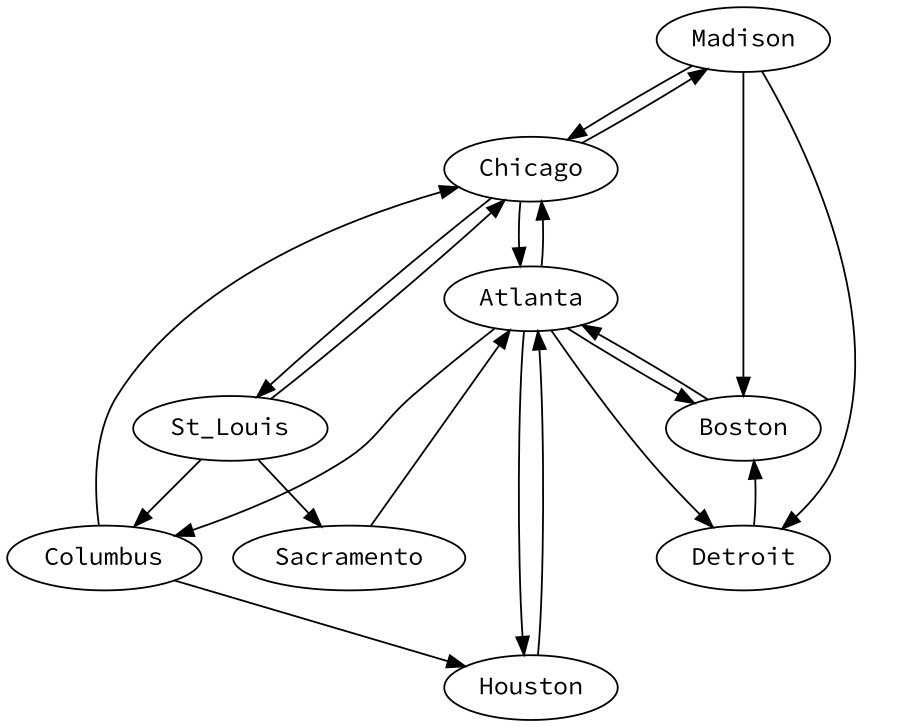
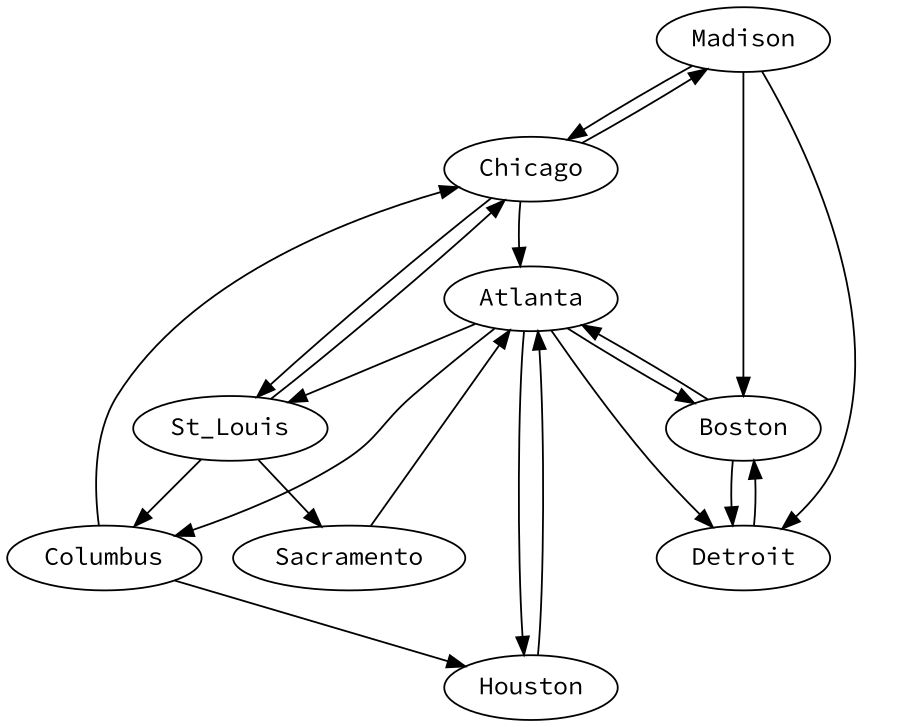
  digraph {
    fontname="Source Code Pro"
    node [fontname="Source Code Pro"]
    edge [fontname="Source Code Pro" weight=4]
    Madison
    Chicago
    Boston
    Detroit
    St_Louis
    Atlanta
    Sacramento
    Columbus
    Houston
    Madison -> Chicago
    Madison -> Boston [weight=12]
    Madison -> Detroit [weight=3]
    Chicago -> Madison
    Chicago -> St_Louis
    Chicago -> Atlanta [weight=12]
+   Boston -> Detroit [weight=6]
    Boston -> Atlanta [weight=7]
    Detroit -> Boston [weight=8]
    St_Louis -> Chicago
    St_Louis -> Sacramento [weight=5]
    St_Louis -> Columbus
-   Atlanta -> Chicago [weight=8]
+   Atlanta -> St_Louis [weight=8]
    Atlanta -> Boston [weight=8]
    Atlanta -> Detroit [weight=11]
    Atlanta -> Columbus [weight=5]
    Atlanta -> Houston [weight=5]
    Sacramento -> Atlanta [weight=12]
    Columbus -> Chicago [weight=2]
    Columbus -> Houston [weight=6]
    Houston -> Atlanta [weight=5]
  }
